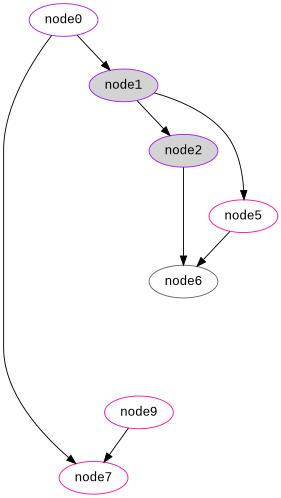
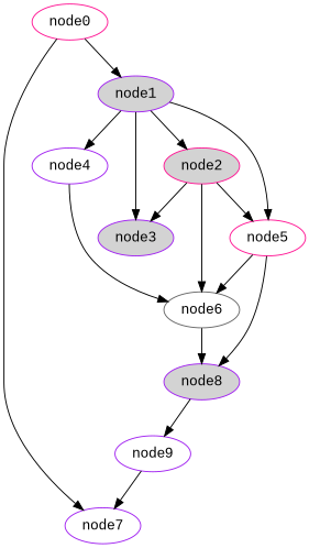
  digraph {
    fontname="Liberation Mono"
    node [color=purple fillcolor=white fontname="Liberation Mono" style=filled]
    edge [fontname="Liberation Mono"]
-   node9 [color=deeppink]
-   node7 [color=deeppink]
+   node8 [fillcolor=lightgrey]
+   node9
+   node7
    node6 [color=gray40]
    node5 [color=deeppink]
-   node2 [fillcolor=lightgrey]
+   node4
+   node3 [fillcolor=lightgrey]
+   node2 [color=deeppink fillcolor=lightgrey]
    node1 [fillcolor=lightgrey]
-   node0
+   node0 [color=deeppink]
+   node8 -> node9
    node9 -> node7
+   node6 -> node8
+   node5 -> node8
    node5 -> node6
+   node4 -> node6
    node2 -> node6
+   node2 -> node5
+   node2 -> node3
    node1 -> node5
+   node1 -> node4
+   node1 -> node3
    node1 -> node2
    node0 -> node7
    node0 -> node1
  }
